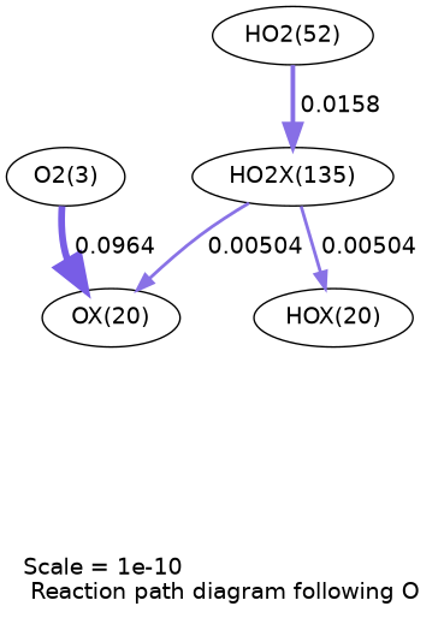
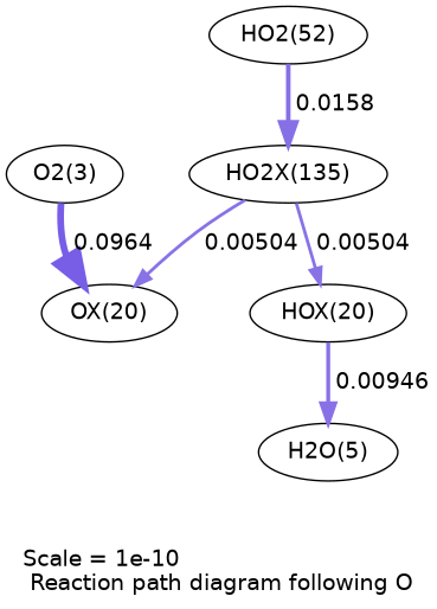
  digraph {
    fontname=Helvetica
    label="Scale = 1e-10\l Reaction path diagram following O"
    node [fontname=Helvetica]
    edge [arrowsize=1 color="0.7, 0.505, 0.9" fontname=Helvetica penwidth=2.01]
    n1 [label="O2(3)"]
    n2 [label="OX(20)"]
    n3 [label="HO2X(135)"]
    n4 [label="HOX(20)"]
+   n5 [label="H2O(5)"]
    n6 [label="HO2(52)"]
    n1 -> n2 [arrowsize=2.12 color="0.7, 0.596, 0.9" label=" 0.0964" penwidth=4.23]
    n3 -> n2 [label=" 0.00504"]
    n3 -> n4 [label=" 0.00504"]
+   n4 -> n5 [arrowsize=1.24 color="0.7, 0.509, 0.9" label=" 0.00946" penwidth=2.48]
    n6 -> n3 [arrowsize=1.43 color="0.7, 0.515, 0.9" label=" 0.0158" penwidth=2.85]
  }
